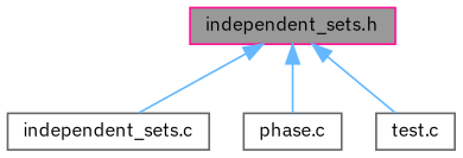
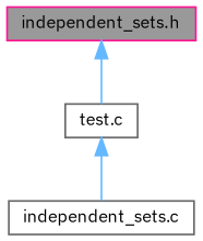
  digraph {
    fontname="IBM Plex Sans"
    node [color=gray40 fillcolor=white fontname="IBM Plex Sans" fontsize=10 shape=box style=filled]
    edge [color=steelblue1 dir=back fontname="IBM Plex Sans" fontsize=10 labelfontname=Helvetica labelfontsize=10 style=solid]
    n1 [color=deeppink fillcolor=grey60 fontcolor=black height=0.2 label="independent_sets.h" width=0.4]
    n2 [height=0.2 label="independent_sets.c" width=0.4]
-   n3 [height=0.2 label="phase.c" width=0.4]
    n4 [height=0.2 label="test.c" width=0.4]
-   n1 -> n2
-   n1 -> n3
+   n4 -> n2
    n1 -> n4
  }
